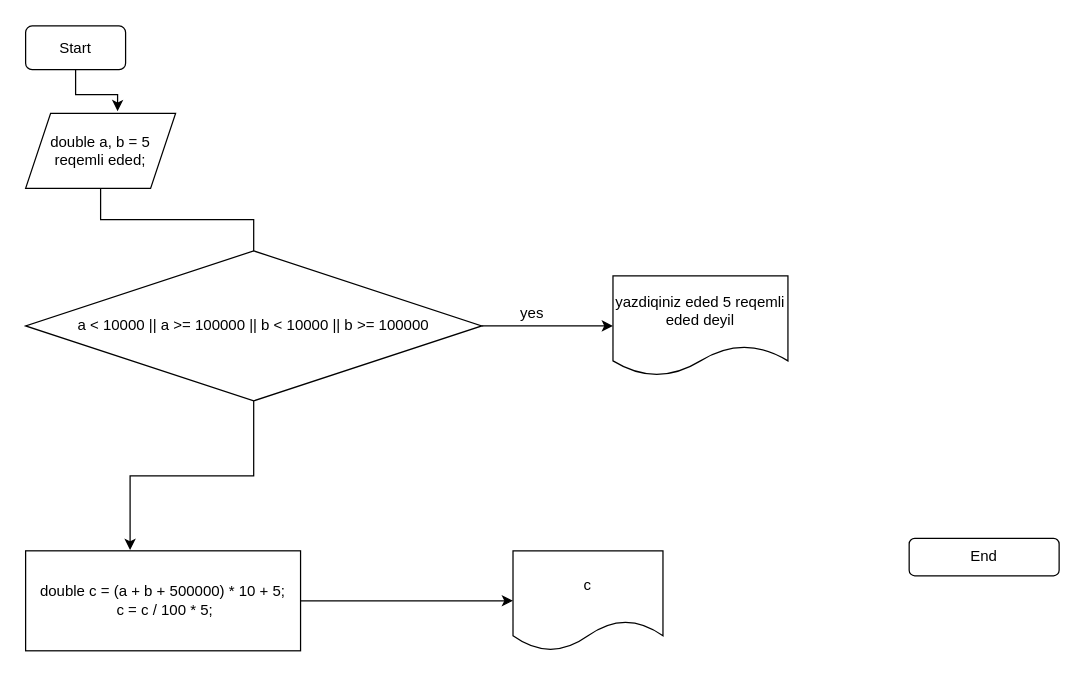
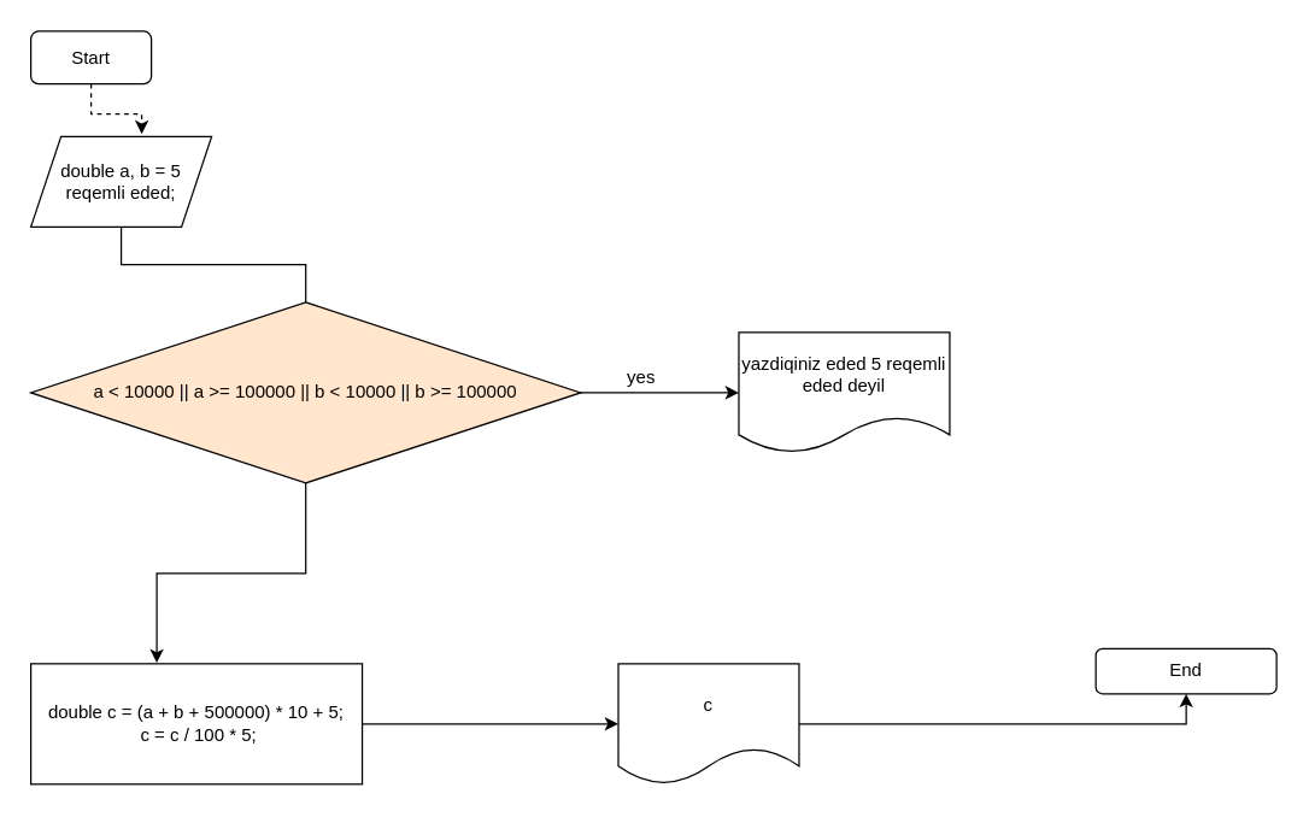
  <mxCell id="0" />
  <mxCell id="1" parent="0" />
  <mxCell id="2" value="End" style="rounded=1;whiteSpace=wrap;html=1;" vertex="1" parent="1"><mxGeometry x="727" y="430" width="120" height="30" as="geometry" /></mxCell>
- <mxCell id="3" style="edgeStyle=orthogonalEdgeStyle;rounded=0;orthogonalLoop=1;jettySize=auto;html=1;entryX=0.613;entryY=-0.03;entryDx=0;entryDy=0;entryPerimeter=0;" edge="1" parent="1" source="4" target="6"><mxGeometry relative="1" as="geometry" /></mxCell>
+ <mxCell id="3" style="edgeStyle=orthogonalEdgeStyle;rounded=0;orthogonalLoop=1;jettySize=auto;html=1;entryX=0.613;entryY=-0.03;entryDx=0;entryDy=0;entryPerimeter=0;dashed=1;" edge="1" parent="1" source="4" target="6"><mxGeometry relative="1" as="geometry" /></mxCell>
  <mxCell id="4" value="Start" style="rounded=1;whiteSpace=wrap;html=1;" vertex="1" parent="1"><mxGeometry x="20" y="20" width="80" height="35" as="geometry" /></mxCell>
  <mxCell id="5" style="edgeStyle=orthogonalEdgeStyle;rounded=0;orthogonalLoop=1;jettySize=auto;html=1;entryX=0.5;entryY=0;entryDx=0;entryDy=0;endArrow=none;" edge="1" parent="1" source="6" target="9"><mxGeometry relative="1" as="geometry" /></mxCell>
  <mxCell id="6" value="double a, b = 5 reqemli eded;" style="shape=parallelogram;perimeter=parallelogramPerimeter;whiteSpace=wrap;html=1;fixedSize=1;" vertex="1" parent="1"><mxGeometry y="90" width="120" height="60" as="geometry" x="20" /></mxCell>
  <mxCell id="7" style="edgeStyle=orthogonalEdgeStyle;rounded=0;orthogonalLoop=1;jettySize=auto;html=1;" edge="1" parent="1" source="9" target="10"><mxGeometry relative="1" as="geometry" /></mxCell>
  <mxCell id="8" style="edgeStyle=orthogonalEdgeStyle;rounded=0;orthogonalLoop=1;jettySize=auto;html=1;entryX=0.38;entryY=-0.008;entryDx=0;entryDy=0;entryPerimeter=0;" edge="1" parent="1" source="9" target="13"><mxGeometry relative="1" as="geometry" /></mxCell>
- <mxCell id="9" value="a &lt; 10000 || a &gt;= 100000 || b &lt; 10000 || b &gt;= 100000" style="rhombus;whiteSpace=wrap;html=1;" vertex="1" parent="1"><mxGeometry y="200" width="365" height="120" as="geometry" x="20" /></mxCell>
+ <mxCell id="9" value="a &lt; 10000 || a &gt;= 100000 || b &lt; 10000 || b &gt;= 100000" style="rhombus;whiteSpace=wrap;html=1;fillColor=#ffe6cc;" vertex="1" parent="1"><mxGeometry y="200" width="365" height="120" as="geometry" x="20" /></mxCell>
  <mxCell id="10" value="yazdiqiniz eded 5 reqemli eded deyil" style="shape=document;whiteSpace=wrap;html=1;boundedLbl=1;" vertex="1" parent="1"><mxGeometry x="490" y="220" width="140" height="80" as="geometry" /></mxCell>
  <mxCell id="11" value="yes" style="text;html=1;align=center;verticalAlign=middle;resizable=0;points=[];autosize=1;strokeColor=none;fillColor=none;" vertex="1" parent="1"><mxGeometry x="410" y="240" width="30" height="20" as="geometry" /></mxCell>
  <mxCell id="12" style="edgeStyle=orthogonalEdgeStyle;rounded=0;orthogonalLoop=1;jettySize=auto;html=1;entryX=0;entryY=0.5;entryDx=0;entryDy=0;" edge="1" parent="1" source="13" target="15"><mxGeometry relative="1" as="geometry" /></mxCell>
  <mxCell id="13" value="double c = (a + b + 500000) * 10 + 5;&lt;br&gt;&amp;nbsp;c = c / 100 * 5;&lt;br&gt;" style="rounded=0;whiteSpace=wrap;html=1;" vertex="1" parent="1"><mxGeometry y="440" width="220" height="80" as="geometry" x="20" /></mxCell>
+ <mxCell id="14" style="edgeStyle=orthogonalEdgeStyle;rounded=0;orthogonalLoop=1;jettySize=auto;html=1;entryX=0.5;entryY=1;entryDx=0;entryDy=0;" edge="1" parent="1" source="15" target="2"><mxGeometry relative="1" as="geometry" /></mxCell>
  <mxCell id="15" value="c" style="shape=document;whiteSpace=wrap;html=1;boundedLbl=1;" vertex="1" parent="1"><mxGeometry x="410" y="440" width="120" height="80" as="geometry" /></mxCell>
